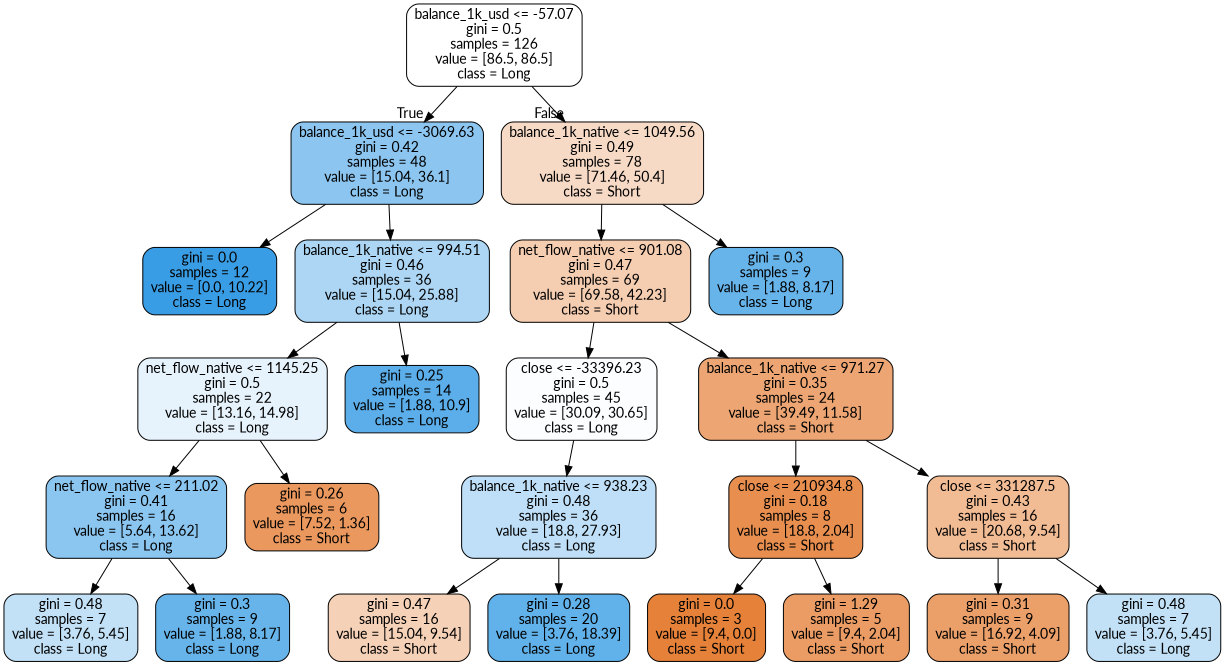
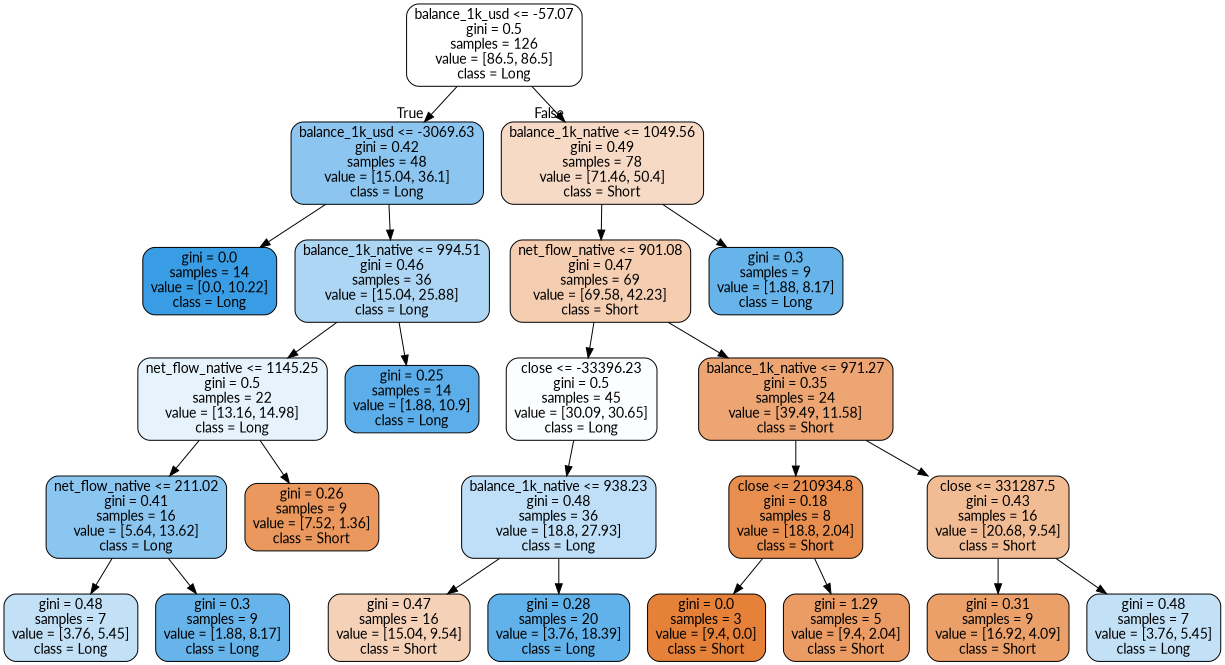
  digraph {
    fontname=Lato
    node [color=black fillcolor="#67b4eb" fontname=Lato shape=box style="filled, rounded"]
    edge [fontname=Lato]
    n1 [fillcolor="#ffffff" label="balance_1k_usd <= -57.07\ngini = 0.5\nsamples = 126\nvalue = [86.5, 86.5]\nclass = Long"]
    n2 [fillcolor="#8cc6f0" label="balance_1k_usd <= -3069.63\ngini = 0.42\nsamples = 48\nvalue = [15.04, 36.1]\nclass = Long"]
    n3 [fillcolor="#f7dac5" label="balance_1k_native <= 1049.56\ngini = 0.49\nsamples = 78\nvalue = [71.46, 50.4]\nclass = Short"]
-   n4 [fillcolor="#399de5" label="gini = 0.0\nsamples = 12\nvalue = [0.0, 10.22]\nclass = Long"]
+   n4 [fillcolor="#399de5" label="gini = 0.0\nsamples = 14\nvalue = [0.0, 10.22]\nclass = Long"]
    n5 [fillcolor="#acd6f4" label="balance_1k_native <= 994.51\ngini = 0.46\nsamples = 36\nvalue = [15.04, 25.88]\nclass = Long"]
    n6 [fillcolor="#f5cdb1" label="net_flow_native <= 901.08\ngini = 0.47\nsamples = 69\nvalue = [69.58, 42.23]\nclass = Short"]
    n7 [label="gini = 0.3\nsamples = 9\nvalue = [1.88, 8.17]\nclass = Long"]
    n8 [fillcolor="#e7f3fc" label="net_flow_native <= 1145.25\ngini = 0.5\nsamples = 22\nvalue = [13.16, 14.98]\nclass = Long"]
    n9 [fillcolor="#5baee9" label="gini = 0.25\nsamples = 14\nvalue = [1.88, 10.9]\nclass = Long"]
    n10 [fillcolor="#8bc6f0" label="net_flow_native <= 211.02\ngini = 0.41\nsamples = 16\nvalue = [5.64, 13.62]\nclass = Long"]
-   n11 [fillcolor="#ea985d" label="gini = 0.26\nsamples = 6\nvalue = [7.52, 1.36]\nclass = Short"]
+   n11 [fillcolor="#ea985d" label="gini = 0.26\nsamples = 9\nvalue = [7.52, 1.36]\nclass = Short"]
    n12 [fillcolor="#c2e1f7" label="gini = 0.48\nsamples = 7\nvalue = [3.76, 5.45]\nclass = Long"]
    n13 [label="gini = 0.3\nsamples = 9\nvalue = [1.88, 8.17]\nclass = Long"]
    n14 [fillcolor="#fbfdff" label="close <= -33396.23\ngini = 0.5\nsamples = 45\nvalue = [30.09, 30.65]\nclass = Long"]
    n15 [fillcolor="#eda673" label="balance_1k_native <= 971.27\ngini = 0.35\nsamples = 24\nvalue = [39.49, 11.58]\nclass = Short"]
    n16 [fillcolor="#bedff7" label="balance_1k_native <= 938.23\ngini = 0.48\nsamples = 36\nvalue = [18.8, 27.93]\nclass = Long"]
    n17 [fillcolor="#e88f4f" label="close <= 210934.8\ngini = 0.18\nsamples = 8\nvalue = [18.8, 2.04]\nclass = Short"]
    n18 [fillcolor="#f1bb94" label="close <= 331287.5\ngini = 0.43\nsamples = 16\nvalue = [20.68, 9.54]\nclass = Short"]
    n19 [fillcolor="#f5d1b7" label="gini = 0.47\nsamples = 16\nvalue = [15.04, 9.54]\nclass = Short"]
    n20 [fillcolor="#61b1ea" label="gini = 0.28\nsamples = 20\nvalue = [3.76, 18.39]\nclass = Long"]
    n21 [fillcolor="#e58139" label="gini = 0.0\nsamples = 3\nvalue = [9.4, 0.0]\nclass = Short"]
    n22 [fillcolor="#eb9c64" label="gini = 1.29\nsamples = 5\nvalue = [9.4, 2.04]\nclass = Short"]
    n23 [fillcolor="#eb9f69" label="gini = 0.31\nsamples = 9\nvalue = [16.92, 4.09]\nclass = Short"]
    n24 [fillcolor="#c2e1f7" label="gini = 0.48\nsamples = 7\nvalue = [3.76, 5.45]\nclass = Long"]
    n1 -> n2 [headlabel=True labelangle=45 labeldistance=2.5]
    n1 -> n3 [headlabel=False labelangle=-45 labeldistance=2.5]
    n2 -> n4
    n2 -> n5
    n3 -> n6
    n3 -> n7
    n5 -> n8
    n5 -> n9
    n6 -> n14
    n6 -> n15
    n8 -> n10
    n8 -> n11
    n10 -> n12
    n10 -> n13
    n14 -> n16
    n15 -> n17
    n15 -> n18
    n16 -> n19
    n16 -> n20
    n17 -> n21
    n17 -> n22
    n18 -> n23
    n18 -> n24
  }
